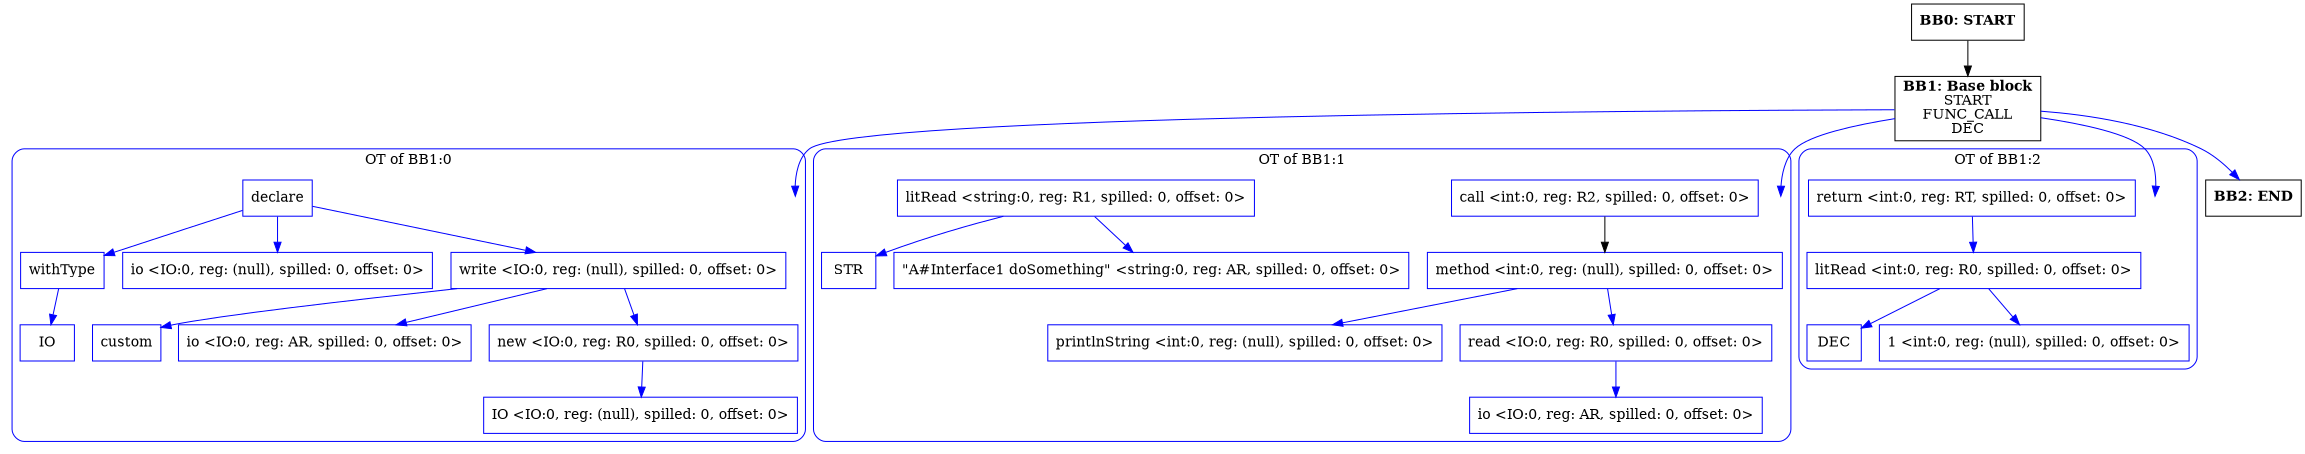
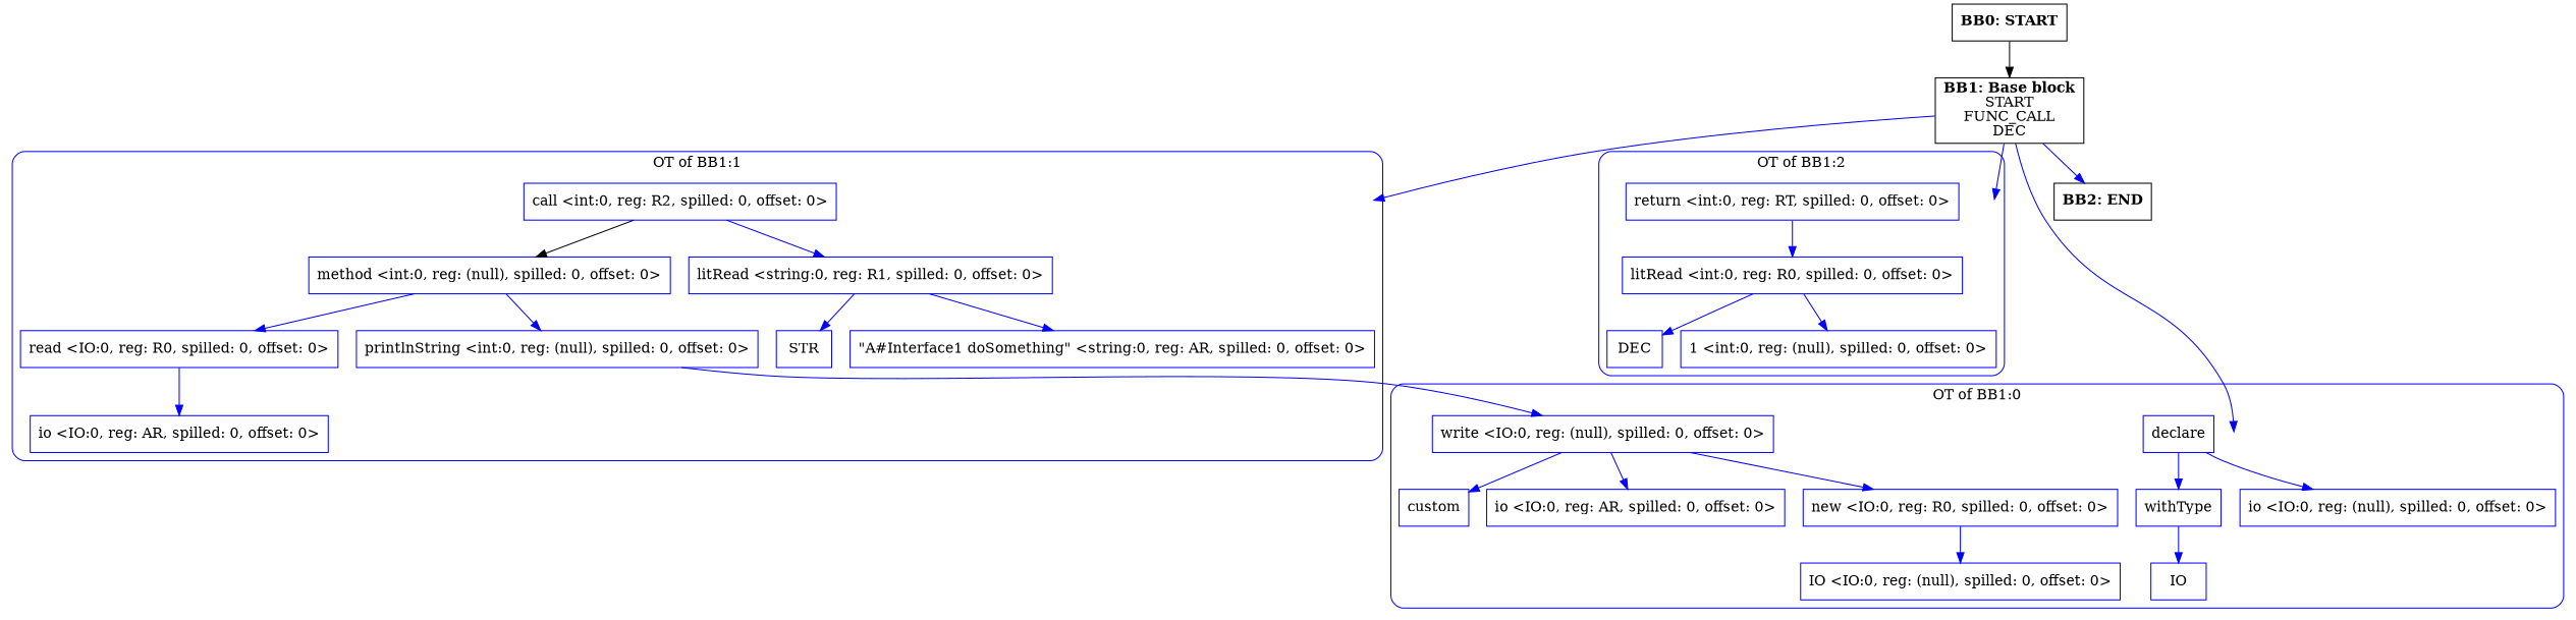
  digraph {
    compound=true
    splines=true
    node [shape=rectangle color=blue]
    edge [color=blue]
    entry0 [shape=point style=invis color=""]
    n2 [label=declare]
    n3 [label=withType]
    n4 [label="io <IO:0, reg: (null), spilled: 0, offset: 0>"]
    n5 [label="write <IO:0, reg: (null), spilled: 0, offset: 0>"]
    n6 [label=IO]
    n7 [label=custom]
    n8 [label="io <IO:0, reg: AR, spilled: 0, offset: 0>"]
    n9 [label="new <IO:0, reg: R0, spilled: 0, offset: 0>"]
    n10 [label="IO <IO:0, reg: (null), spilled: 0, offset: 0>"]
    entry1 [shape=point style=invis color=""]
    n12 [label="call <int:0, reg: R2, spilled: 0, offset: 0>"]
    n13 [label="method <int:0, reg: (null), spilled: 0, offset: 0>"]
    n14 [label="litRead <string:0, reg: R1, spilled: 0, offset: 0>"]
    n15 [label="printlnString <int:0, reg: (null), spilled: 0, offset: 0>"]
    n16 [label="read <IO:0, reg: R0, spilled: 0, offset: 0>"]
    n17 [label="io <IO:0, reg: AR, spilled: 0, offset: 0>"]
    n18 [label=STR]
    n19 [label="\"A#Interface1 doSomething\" <string:0, reg: AR, spilled: 0, offset: 0>"]
    entry2 [shape=point style=invis color=""]
    n21 [label="return <int:0, reg: RT, spilled: 0, offset: 0>"]
    n22 [label="litRead <int:0, reg: R0, spilled: 0, offset: 0>"]
    n23 [label=DEC]
    n24 [label="1 <int:0, reg: (null), spilled: 0, offset: 0>"]
    n25 [label=<<B>BB2: END</B><BR ALIGN="CENTER"/>> color=""]
    n26 [label=<<B>BB1: Base block</B><BR ALIGN="CENTER"/>START<BR ALIGN="CENTER"/>FUNC_CALL<BR ALIGN="CENTER"/>DEC<BR ALIGN="CENTER"/>> color=""]
    n27 [label=<<B>BB0: START</B><BR ALIGN="CENTER"/>> color=""]
    subgraph cluster_1 {
      color=blue
      label="OT of BB1:0"
      style=rounded
      entry0
      n2
      n3
      n4
      n5
      n6
      n7
      n8
      n9
      n10
    }
    subgraph cluster_2 {
      color=blue
      label="OT of BB1:1"
      style=rounded
      entry1
      n12
      n13
      n14
      n15
      n16
      n17
      n18
      n19
    }
    subgraph cluster_3 {
      color=blue
      label="OT of BB1:2"
      style=rounded
      entry2
      n21
      n22
      n23
      n24
    }
    n2 -> n3
    n2 -> n4
-   n2 -> n5
+   n15 -> n5
    n3 -> n6
    n5 -> n7
    n5 -> n8
    n5 -> n9
    n9 -> n10
    n12 -> n13 [color=black]
+   n12 -> n14
    n13 -> n15
    n13 -> n16
    n14 -> n18
    n14 -> n19
    n16 -> n17
    n21 -> n22
    n22 -> n23
    n22 -> n24
    n26 -> entry0
    n26 -> entry1
    n26 -> entry2
    n26 -> n25
    n27 -> n26 [color=""]
  }
